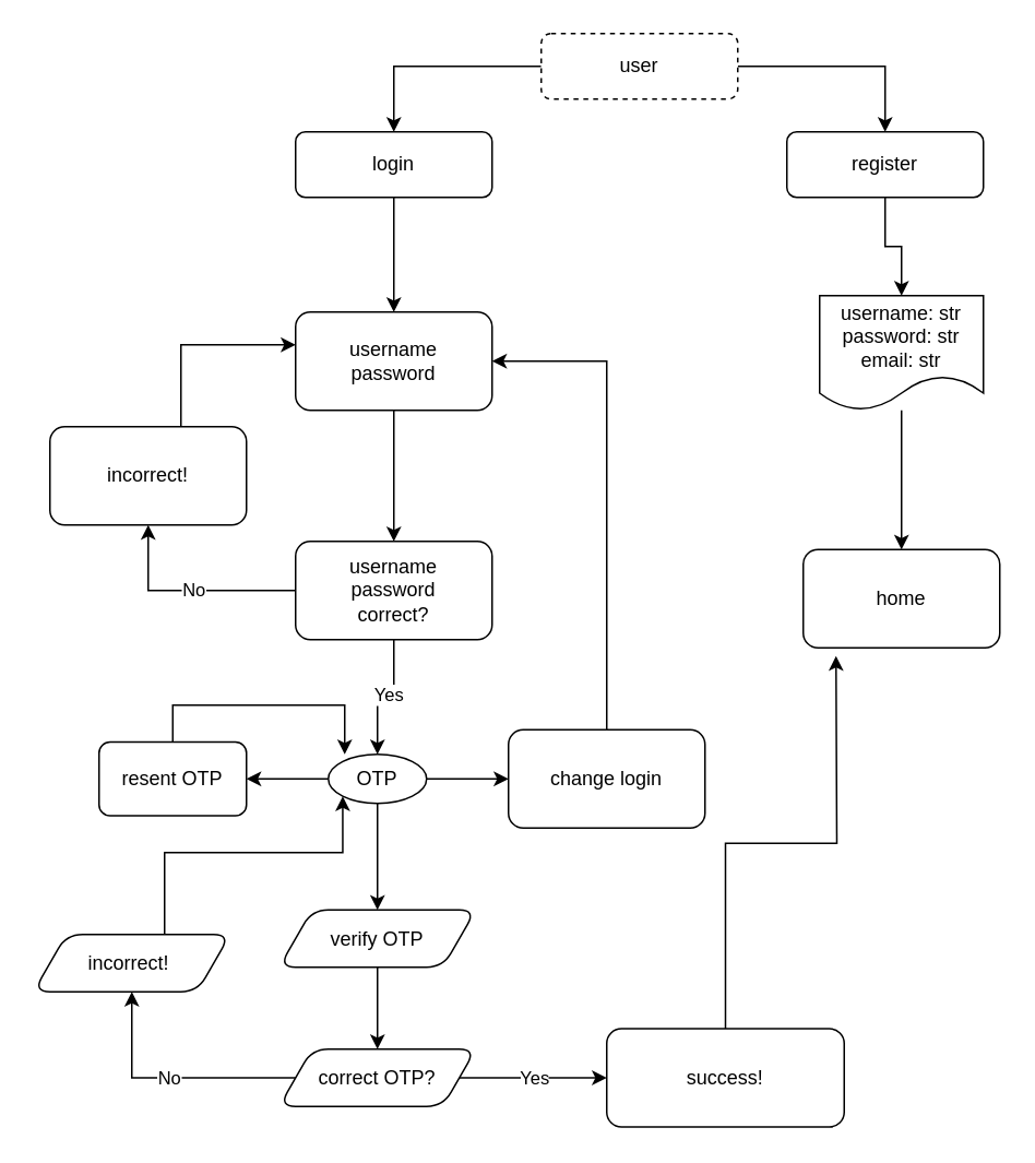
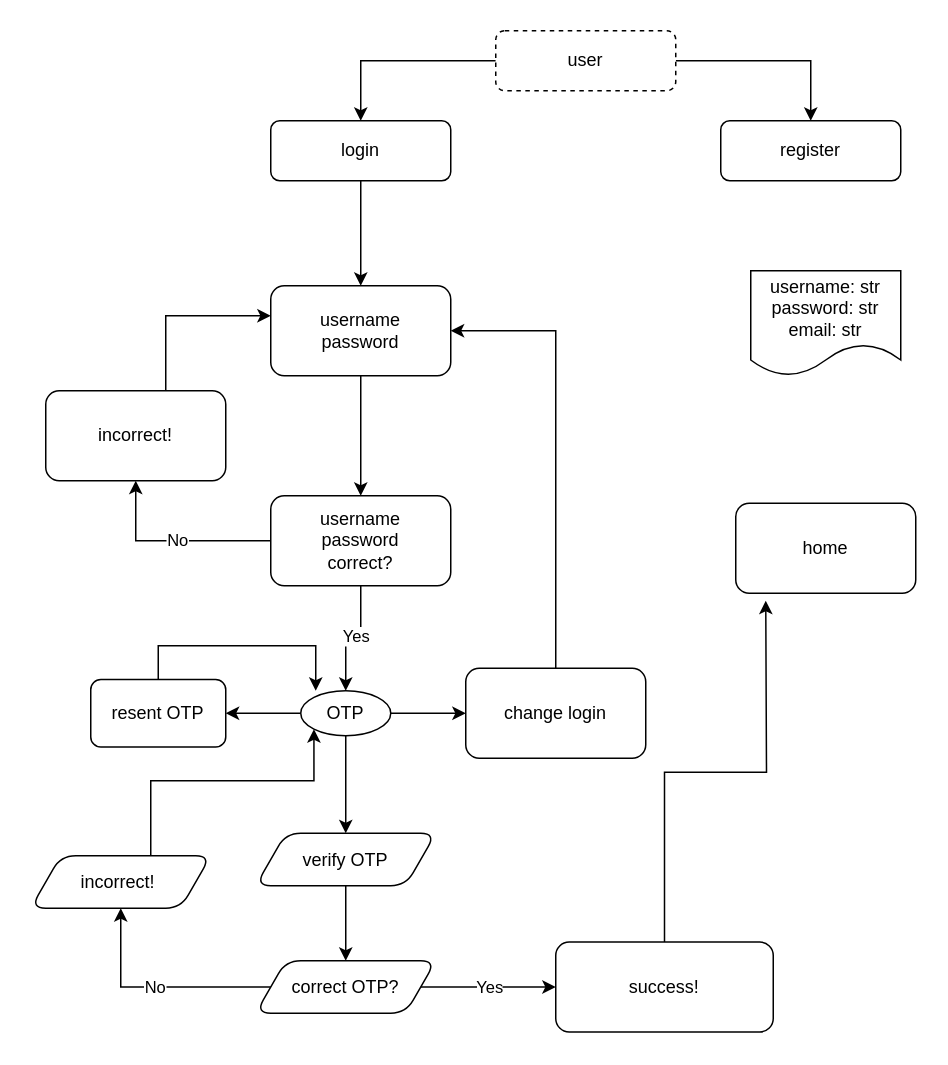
  <mxCell id="0" />
  <mxCell id="1" parent="0" />
  <mxCell id="2" value="" style="edgeStyle=orthogonalEdgeStyle;rounded=0;orthogonalLoop=1;jettySize=auto;html=1;" edge="1" parent="1" source="4" target="6"><mxGeometry relative="1" as="geometry" /></mxCell>
  <mxCell id="3" value="" style="edgeStyle=orthogonalEdgeStyle;rounded=0;orthogonalLoop=1;jettySize=auto;html=1;" edge="1" parent="1" source="4" target="8"><mxGeometry relative="1" as="geometry" /></mxCell>
  <mxCell id="4" value="user" style="rounded=1;whiteSpace=wrap;html=1;fontSize=12;glass=0;strokeWidth=1;shadow=0;dashed=1;" parent="1" vertex="1"><mxGeometry x="330" width="120" height="40" as="geometry" y="20" /></mxCell>
- <mxCell id="5" value="" style="edgeStyle=orthogonalEdgeStyle;rounded=0;orthogonalLoop=1;jettySize=auto;html=1;" edge="1" parent="1" source="6" target="10"><mxGeometry relative="1" as="geometry" /></mxCell>
  <mxCell id="6" value="register" style="rounded=1;whiteSpace=wrap;html=1;glass=0;strokeWidth=1;shadow=0;" vertex="1" parent="1"><mxGeometry x="480" y="80" width="120" height="40" as="geometry" /></mxCell>
  <mxCell id="7" value="" style="edgeStyle=orthogonalEdgeStyle;rounded=0;orthogonalLoop=1;jettySize=auto;html=1;" edge="1" parent="1" source="8" target="13"><mxGeometry relative="1" as="geometry" /></mxCell>
  <mxCell id="8" value="login" style="rounded=1;whiteSpace=wrap;html=1;fontSize=12;glass=0;strokeWidth=1;shadow=0;" vertex="1" parent="1"><mxGeometry x="180" y="80" width="120" height="40" as="geometry" /></mxCell>
- <mxCell id="9" value="" style="edgeStyle=orthogonalEdgeStyle;rounded=0;orthogonalLoop=1;jettySize=auto;html=1;" edge="1" parent="1" source="10" target="11"><mxGeometry relative="1" as="geometry" /></mxCell>
  <mxCell id="10" value="username: str&lt;div&gt;password: str&lt;/div&gt;&lt;div&gt;email: str&lt;/div&gt;" style="shape=document;whiteSpace=wrap;html=1;boundedLbl=1;rounded=1;glass=0;strokeWidth=1;shadow=0;" vertex="1" parent="1"><mxGeometry x="500" y="180" width="100" height="70" as="geometry" /></mxCell>
  <mxCell id="11" value="home" style="rounded=1;whiteSpace=wrap;html=1;glass=0;strokeWidth=1;shadow=0;" vertex="1" parent="1"><mxGeometry x="490" y="335" width="120" height="60" as="geometry" /></mxCell>
  <mxCell id="12" value="" style="edgeStyle=orthogonalEdgeStyle;rounded=0;orthogonalLoop=1;jettySize=auto;html=1;" edge="1" parent="1" source="13" target="18"><mxGeometry relative="1" as="geometry" /></mxCell>
  <mxCell id="13" value="username&lt;div&gt;password&lt;/div&gt;" style="whiteSpace=wrap;html=1;rounded=1;glass=0;strokeWidth=1;shadow=0;" vertex="1" parent="1"><mxGeometry x="180" y="190" width="120" height="60" as="geometry" /></mxCell>
  <mxCell id="14" value="" style="edgeStyle=orthogonalEdgeStyle;rounded=0;orthogonalLoop=1;jettySize=auto;html=1;" edge="1" parent="1" source="18" target="22"><mxGeometry relative="1" as="geometry" /></mxCell>
  <mxCell id="15" value="Yes" style="edgeLabel;html=1;align=center;verticalAlign=middle;resizable=0;points=[];" vertex="1" connectable="0" parent="14"><mxGeometry x="-0.032" y="-2" relative="1" as="geometry"><mxPoint as="offset" /></mxGeometry></mxCell>
  <mxCell id="16" value="" style="edgeStyle=orthogonalEdgeStyle;rounded=0;orthogonalLoop=1;jettySize=auto;html=1;" edge="1" parent="1" source="18" target="24"><mxGeometry relative="1" as="geometry" /></mxCell>
  <mxCell id="17" value="No" style="edgeLabel;html=1;align=center;verticalAlign=middle;resizable=0;points=[];" vertex="1" connectable="0" parent="16"><mxGeometry x="-0.028" y="-1" relative="1" as="geometry"><mxPoint as="offset" /></mxGeometry></mxCell>
  <mxCell id="18" value="username&lt;div&gt;password&lt;/div&gt;&lt;div&gt;correct?&lt;/div&gt;" style="whiteSpace=wrap;html=1;rounded=1;glass=0;strokeWidth=1;shadow=0;" vertex="1" parent="1"><mxGeometry x="180" y="330" width="120" height="60" as="geometry" /></mxCell>
  <mxCell id="19" value="" style="edgeStyle=orthogonalEdgeStyle;rounded=0;orthogonalLoop=1;jettySize=auto;html=1;" edge="1" parent="1" source="22" target="26"><mxGeometry relative="1" as="geometry" /></mxCell>
  <mxCell id="20" value="" style="edgeStyle=orthogonalEdgeStyle;rounded=0;orthogonalLoop=1;jettySize=auto;html=1;" edge="1" parent="1" source="22" target="28"><mxGeometry relative="1" as="geometry" /></mxCell>
  <mxCell id="21" value="" style="edgeStyle=orthogonalEdgeStyle;rounded=0;orthogonalLoop=1;jettySize=auto;html=1;" edge="1" parent="1" source="22" target="30"><mxGeometry relative="1" as="geometry" /></mxCell>
  <mxCell id="22" value="OTP" style="ellipse;whiteSpace=wrap;html=1;rounded=1;glass=0;strokeWidth=1;shadow=0;" vertex="1" parent="1"><mxGeometry x="200" y="460" width="60" height="30" as="geometry" /></mxCell>
  <mxCell id="23" style="edgeStyle=orthogonalEdgeStyle;rounded=0;orthogonalLoop=1;jettySize=auto;html=1;" edge="1" parent="1" source="24" target="13"><mxGeometry relative="1" as="geometry"><mxPoint x="90" y="210" as="targetPoint" /><Array as="points"><mxPoint x="40" y="271" /><mxPoint x="110" y="271" /><mxPoint x="110" y="210" /></Array></mxGeometry></mxCell>
  <mxCell id="24" value="&lt;div&gt;incorrect!&lt;/div&gt;" style="whiteSpace=wrap;html=1;rounded=1;glass=0;strokeWidth=1;shadow=0;" vertex="1" parent="1"><mxGeometry x="30" y="260" width="120" height="60" as="geometry" /></mxCell>
  <mxCell id="25" style="edgeStyle=orthogonalEdgeStyle;rounded=0;orthogonalLoop=1;jettySize=auto;html=1;entryX=1;entryY=0.5;entryDx=0;entryDy=0;" edge="1" parent="1" source="26" target="13"><mxGeometry relative="1" as="geometry"><mxPoint x="360" y="220" as="targetPoint" /><Array as="points"><mxPoint x="370" y="220" /></Array></mxGeometry></mxCell>
  <mxCell id="26" value="change login" style="whiteSpace=wrap;html=1;rounded=1;glass=0;strokeWidth=1;shadow=0;" vertex="1" parent="1"><mxGeometry x="310" y="445" width="120" height="60" as="geometry" /></mxCell>
  <mxCell id="27" style="edgeStyle=orthogonalEdgeStyle;rounded=0;orthogonalLoop=1;jettySize=auto;html=1;" edge="1" parent="1" source="28"><mxGeometry relative="1" as="geometry"><mxPoint x="210" y="460" as="targetPoint" /><Array as="points"><mxPoint x="105" y="430" /><mxPoint x="210" y="430" /></Array></mxGeometry></mxCell>
  <mxCell id="28" value="resent OTP" style="whiteSpace=wrap;html=1;rounded=1;glass=0;strokeWidth=1;shadow=0;" vertex="1" parent="1"><mxGeometry x="60" y="452.5" width="90" height="45" as="geometry" /></mxCell>
  <mxCell id="29" value="" style="edgeStyle=orthogonalEdgeStyle;rounded=0;orthogonalLoop=1;jettySize=auto;html=1;" edge="1" parent="1" source="30" target="35"><mxGeometry relative="1" as="geometry" /></mxCell>
  <mxCell id="30" value="verify OTP" style="shape=parallelogram;perimeter=parallelogramPerimeter;whiteSpace=wrap;html=1;fixedSize=1;rounded=1;glass=0;strokeWidth=1;shadow=0;" vertex="1" parent="1"><mxGeometry x="170" y="555" width="120" height="35" as="geometry" /></mxCell>
  <mxCell id="31" value="" style="edgeStyle=orthogonalEdgeStyle;rounded=0;orthogonalLoop=1;jettySize=auto;html=1;" edge="1" parent="1" source="35" target="37"><mxGeometry relative="1" as="geometry" /></mxCell>
  <mxCell id="32" value="No" style="edgeLabel;html=1;align=center;verticalAlign=middle;resizable=0;points=[];" vertex="1" connectable="0" parent="31"><mxGeometry x="0.025" y="-1" relative="1" as="geometry"><mxPoint y="1" as="offset" /></mxGeometry></mxCell>
  <mxCell id="33" value="" style="edgeStyle=orthogonalEdgeStyle;rounded=0;orthogonalLoop=1;jettySize=auto;html=1;" edge="1" parent="1" source="35" target="39"><mxGeometry relative="1" as="geometry" /></mxCell>
  <mxCell id="34" value="Yes" style="edgeLabel;html=1;align=center;verticalAlign=middle;resizable=0;points=[];" vertex="1" connectable="0" parent="33"><mxGeometry x="0.008" y="1" relative="1" as="geometry"><mxPoint y="1" as="offset" /></mxGeometry></mxCell>
  <mxCell id="35" value="correct OTP?" style="shape=parallelogram;perimeter=parallelogramPerimeter;whiteSpace=wrap;html=1;fixedSize=1;rounded=1;glass=0;strokeWidth=1;shadow=0;" vertex="1" parent="1"><mxGeometry x="170" y="640" width="120" height="35" as="geometry" /></mxCell>
  <mxCell id="36" style="edgeStyle=orthogonalEdgeStyle;rounded=0;orthogonalLoop=1;jettySize=auto;html=1;entryX=0;entryY=1;entryDx=0;entryDy=0;" edge="1" parent="1" source="37" target="22"><mxGeometry relative="1" as="geometry"><mxPoint x="50" y="520" as="targetPoint" /><Array as="points"><mxPoint x="30" y="581" /><mxPoint x="100" y="581" /><mxPoint x="100" y="520" /><mxPoint x="209" y="520" /></Array></mxGeometry></mxCell>
  <mxCell id="37" value="incorrect!&amp;nbsp;" style="shape=parallelogram;perimeter=parallelogramPerimeter;whiteSpace=wrap;html=1;fixedSize=1;rounded=1;glass=0;strokeWidth=1;shadow=0;" vertex="1" parent="1"><mxGeometry x="20" y="570" width="120" height="35" as="geometry" /></mxCell>
  <mxCell id="38" style="edgeStyle=orthogonalEdgeStyle;rounded=0;orthogonalLoop=1;jettySize=auto;html=1;" edge="1" parent="1" source="39"><mxGeometry relative="1" as="geometry"><mxPoint x="510" y="400" as="targetPoint" /></mxGeometry></mxCell>
  <mxCell id="39" value="success!" style="whiteSpace=wrap;html=1;rounded=1;glass=0;strokeWidth=1;shadow=0;" vertex="1" parent="1"><mxGeometry x="370" y="627.5" width="145" height="60" as="geometry" /></mxCell>
